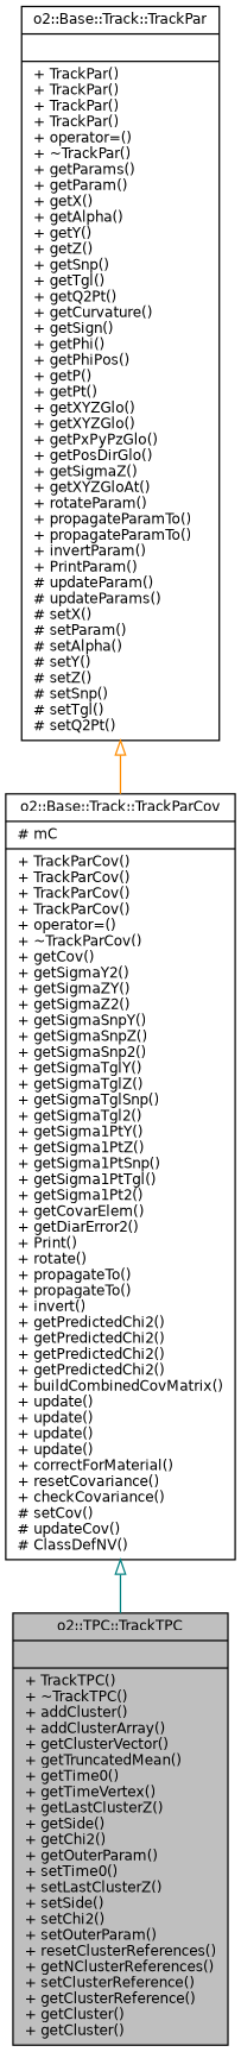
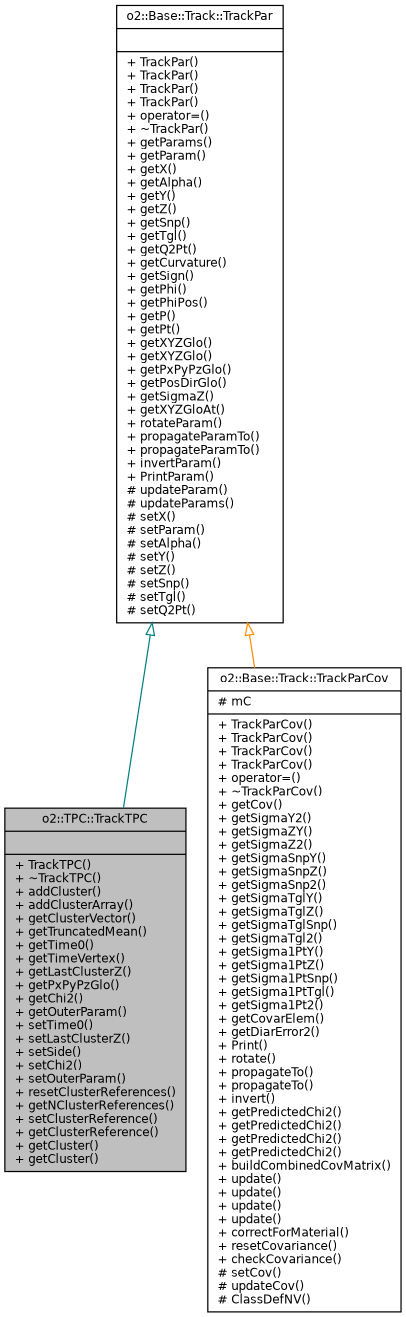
  digraph {
    node [color=black fontname=Helvetica fontsize=10 shape=record]
    edge [arrowtail=onormal dir=back fontname=Helvetica fontsize=10 labelfontname=Helvetica labelfontsize=10 style=solid]
-   n1 [fillcolor=grey75 fontcolor=black height=0.2 label="{o2::TPC::TrackTPC\n||+ TrackTPC()\l+ ~TrackTPC()\l+ addCluster()\l+ addClusterArray()\l+ getClusterVector()\l+ getTruncatedMean()\l+ getTime0()\l+ getTimeVertex()\l+ getLastClusterZ()\l+ getSide()\l+ getChi2()\l+ getOuterParam()\l+ setTime0()\l+ setLastClusterZ()\l+ setSide()\l+ setChi2()\l+ setOuterParam()\l+ resetClusterReferences()\l+ getNClusterReferences()\l+ setClusterReference()\l+ getClusterReference()\l+ getCluster()\l+ getCluster()\l}" style=filled width=0.4]
+   n1 [fillcolor=grey75 fontcolor=black height=0.2 label="{o2::TPC::TrackTPC\n||+ TrackTPC()\l+ ~TrackTPC()\l+ addCluster()\l+ addClusterArray()\l+ getClusterVector()\l+ getTruncatedMean()\l+ getTime0()\l+ getTimeVertex()\l+ getLastClusterZ()\l+ getPxPyPzGlo()\l+ getChi2()\l+ getOuterParam()\l+ setTime0()\l+ setLastClusterZ()\l+ setSide()\l+ setChi2()\l+ setOuterParam()\l+ resetClusterReferences()\l+ getNClusterReferences()\l+ setClusterReference()\l+ getClusterReference()\l+ getCluster()\l+ getCluster()\l}" style=filled width=0.4]
    n2 [height=0.2 label="{o2::Base::Track::TrackParCov\n|# mC\l|+ TrackParCov()\l+ TrackParCov()\l+ TrackParCov()\l+ TrackParCov()\l+ operator=()\l+ ~TrackParCov()\l+ getCov()\l+ getSigmaY2()\l+ getSigmaZY()\l+ getSigmaZ2()\l+ getSigmaSnpY()\l+ getSigmaSnpZ()\l+ getSigmaSnp2()\l+ getSigmaTglY()\l+ getSigmaTglZ()\l+ getSigmaTglSnp()\l+ getSigmaTgl2()\l+ getSigma1PtY()\l+ getSigma1PtZ()\l+ getSigma1PtSnp()\l+ getSigma1PtTgl()\l+ getSigma1Pt2()\l+ getCovarElem()\l+ getDiarError2()\l+ Print()\l+ rotate()\l+ propagateTo()\l+ propagateTo()\l+ invert()\l+ getPredictedChi2()\l+ getPredictedChi2()\l+ getPredictedChi2()\l+ getPredictedChi2()\l+ buildCombinedCovMatrix()\l+ update()\l+ update()\l+ update()\l+ update()\l+ correctForMaterial()\l+ resetCovariance()\l+ checkCovariance()\l# setCov()\l# updateCov()\l# ClassDefNV()\l}" width=0.4]
    n3 [height=0.2 label="{o2::Base::Track::TrackPar\n||+ TrackPar()\l+ TrackPar()\l+ TrackPar()\l+ TrackPar()\l+ operator=()\l+ ~TrackPar()\l+ getParams()\l+ getParam()\l+ getX()\l+ getAlpha()\l+ getY()\l+ getZ()\l+ getSnp()\l+ getTgl()\l+ getQ2Pt()\l+ getCurvature()\l+ getSign()\l+ getPhi()\l+ getPhiPos()\l+ getP()\l+ getPt()\l+ getXYZGlo()\l+ getXYZGlo()\l+ getPxPyPzGlo()\l+ getPosDirGlo()\l+ getSigmaZ()\l+ getXYZGloAt()\l+ rotateParam()\l+ propagateParamTo()\l+ propagateParamTo()\l+ invertParam()\l+ PrintParam()\l# updateParam()\l# updateParams()\l# setX()\l# setParam()\l# setAlpha()\l# setY()\l# setZ()\l# setSnp()\l# setTgl()\l# setQ2Pt()\l}" width=0.4]
-   n2 -> n1 [color=teal]
+   n3 -> n1 [color=teal]
    n3 -> n2 [color=darkorange]
  }
